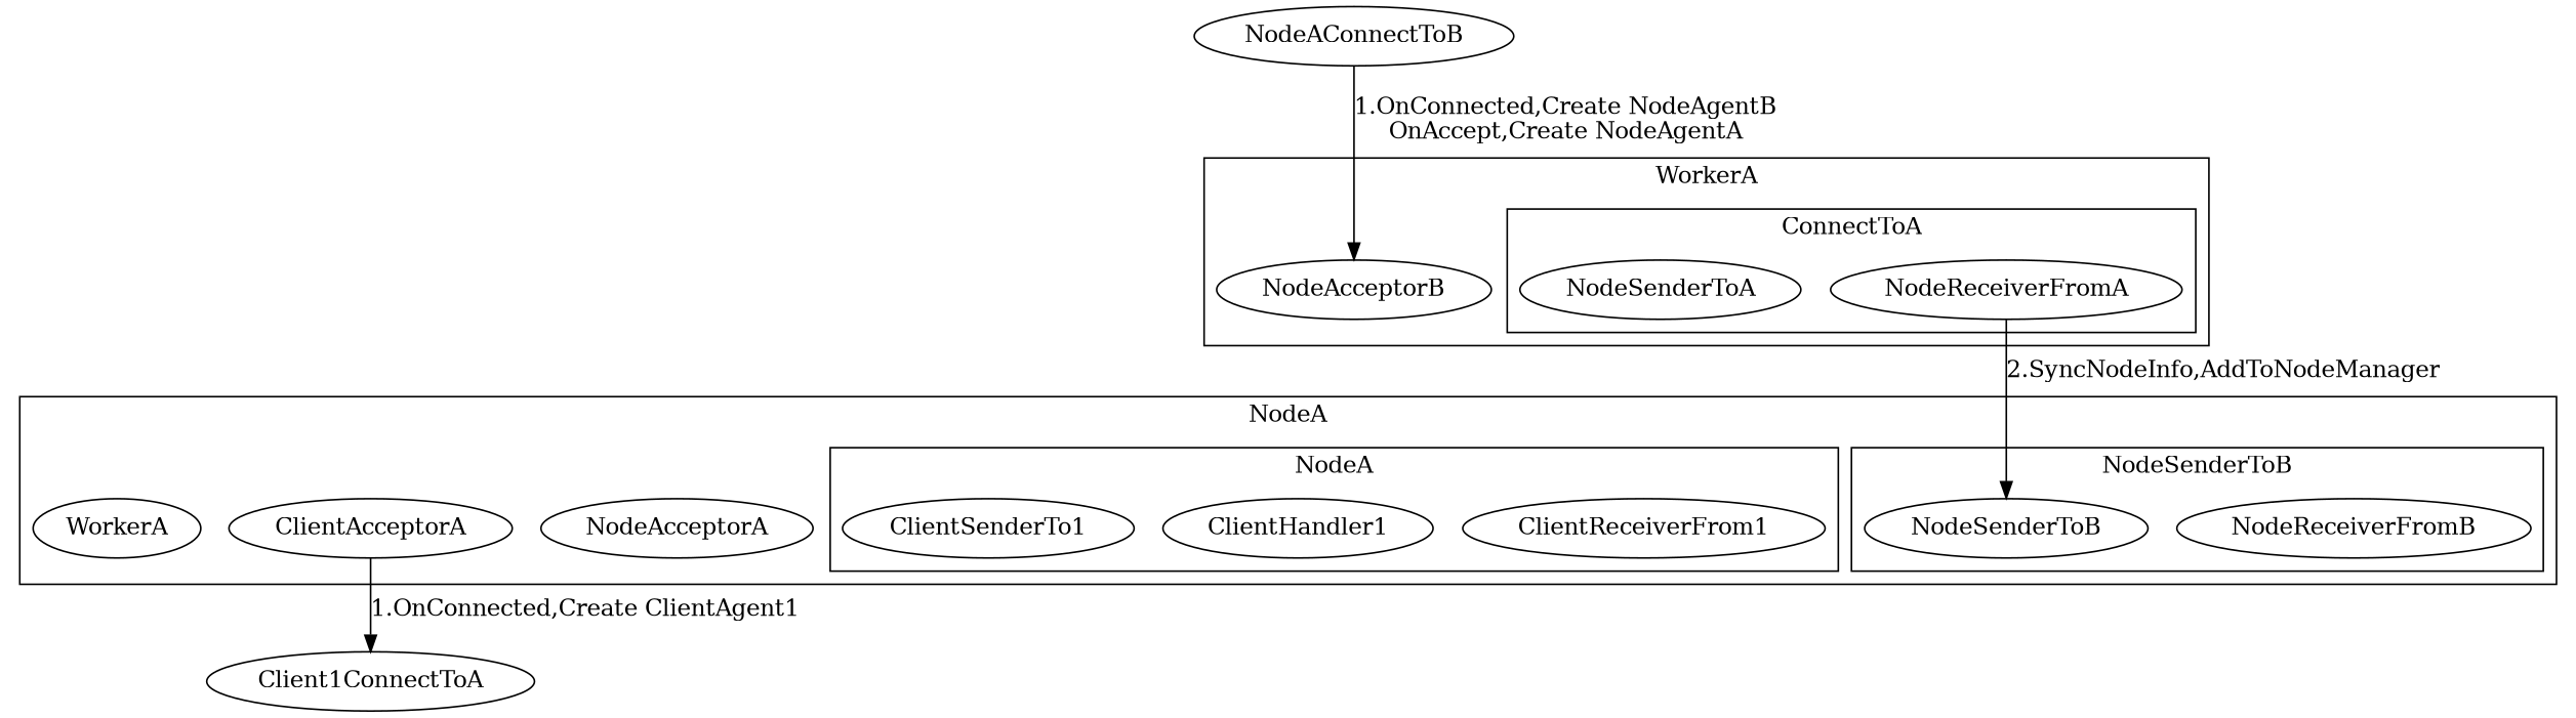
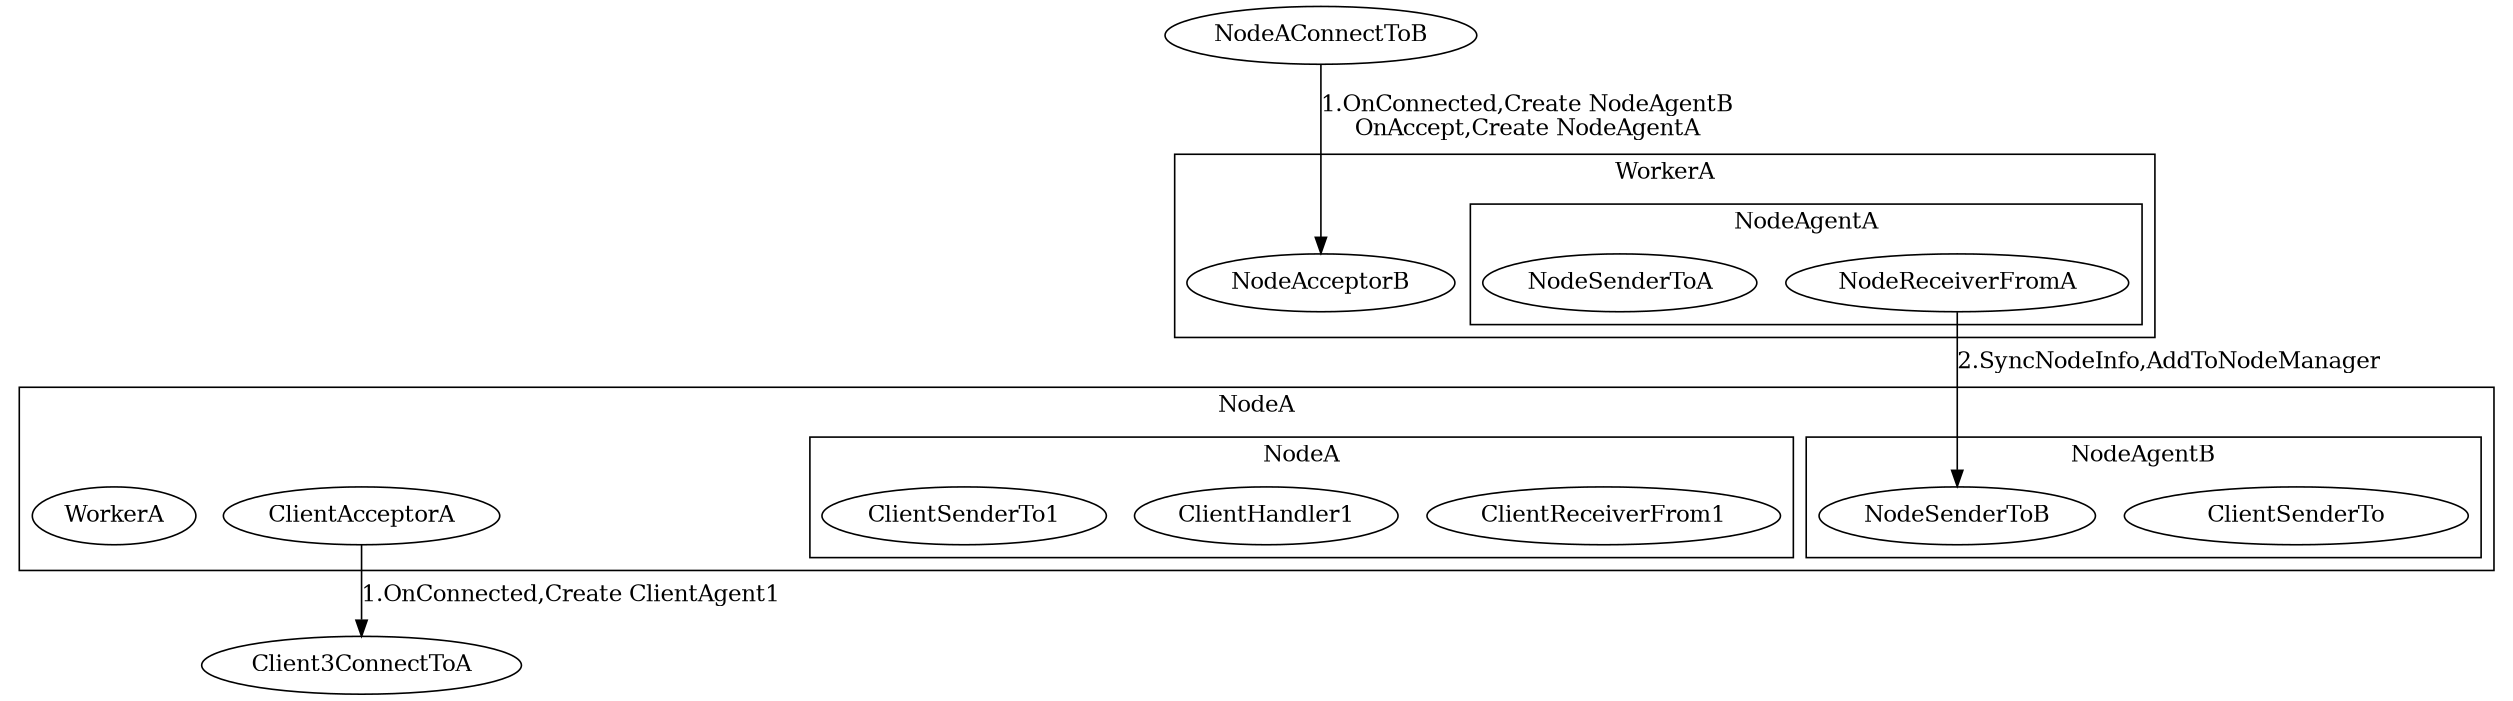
  digraph {
-   NodeReceiverFromB
+   NodeReceiverFromB [label=ClientSenderTo]
    NodeSenderToB
    ClientReceiverFrom1
    ClientHandler1
    ClientSenderTo1
-   NodeAcceptorA
    ClientAcceptorA
    WorkerA
    NodeReceiverFromA
    NodeSenderToA
    NodeAcceptorB
-   Client1ConnectToA
+   Client1ConnectToA [label=Client3ConnectToA]
    NodeAConnectToB
    subgraph cluster_1 {
      label=NodeA
-     NodeAcceptorA
      ClientAcceptorA
      WorkerA
      subgraph cluster_2 {
-       label=NodeSenderToB
+       label=NodeAgentB
        NodeReceiverFromB
        NodeSenderToB
      }
      subgraph cluster_3 {
        label=NodeA
        ClientReceiverFrom1
        ClientHandler1
        ClientSenderTo1
      }
    }
    subgraph cluster_4 {
      label=WorkerA
      NodeAcceptorB
      subgraph cluster_5 {
-       label=ConnectToA
+       label=NodeAgentA
        NodeReceiverFromA
        NodeSenderToA
      }
    }
    ClientAcceptorA -> Client1ConnectToA [label="1.OnConnected,Create ClientAgent1"]
    NodeReceiverFromA -> NodeSenderToB [label="2.SyncNodeInfo,AddToNodeManager"]
    NodeAConnectToB -> NodeAcceptorB [label="1.OnConnected,Create NodeAgentB\nOnAccept,Create NodeAgentA"]
  }
